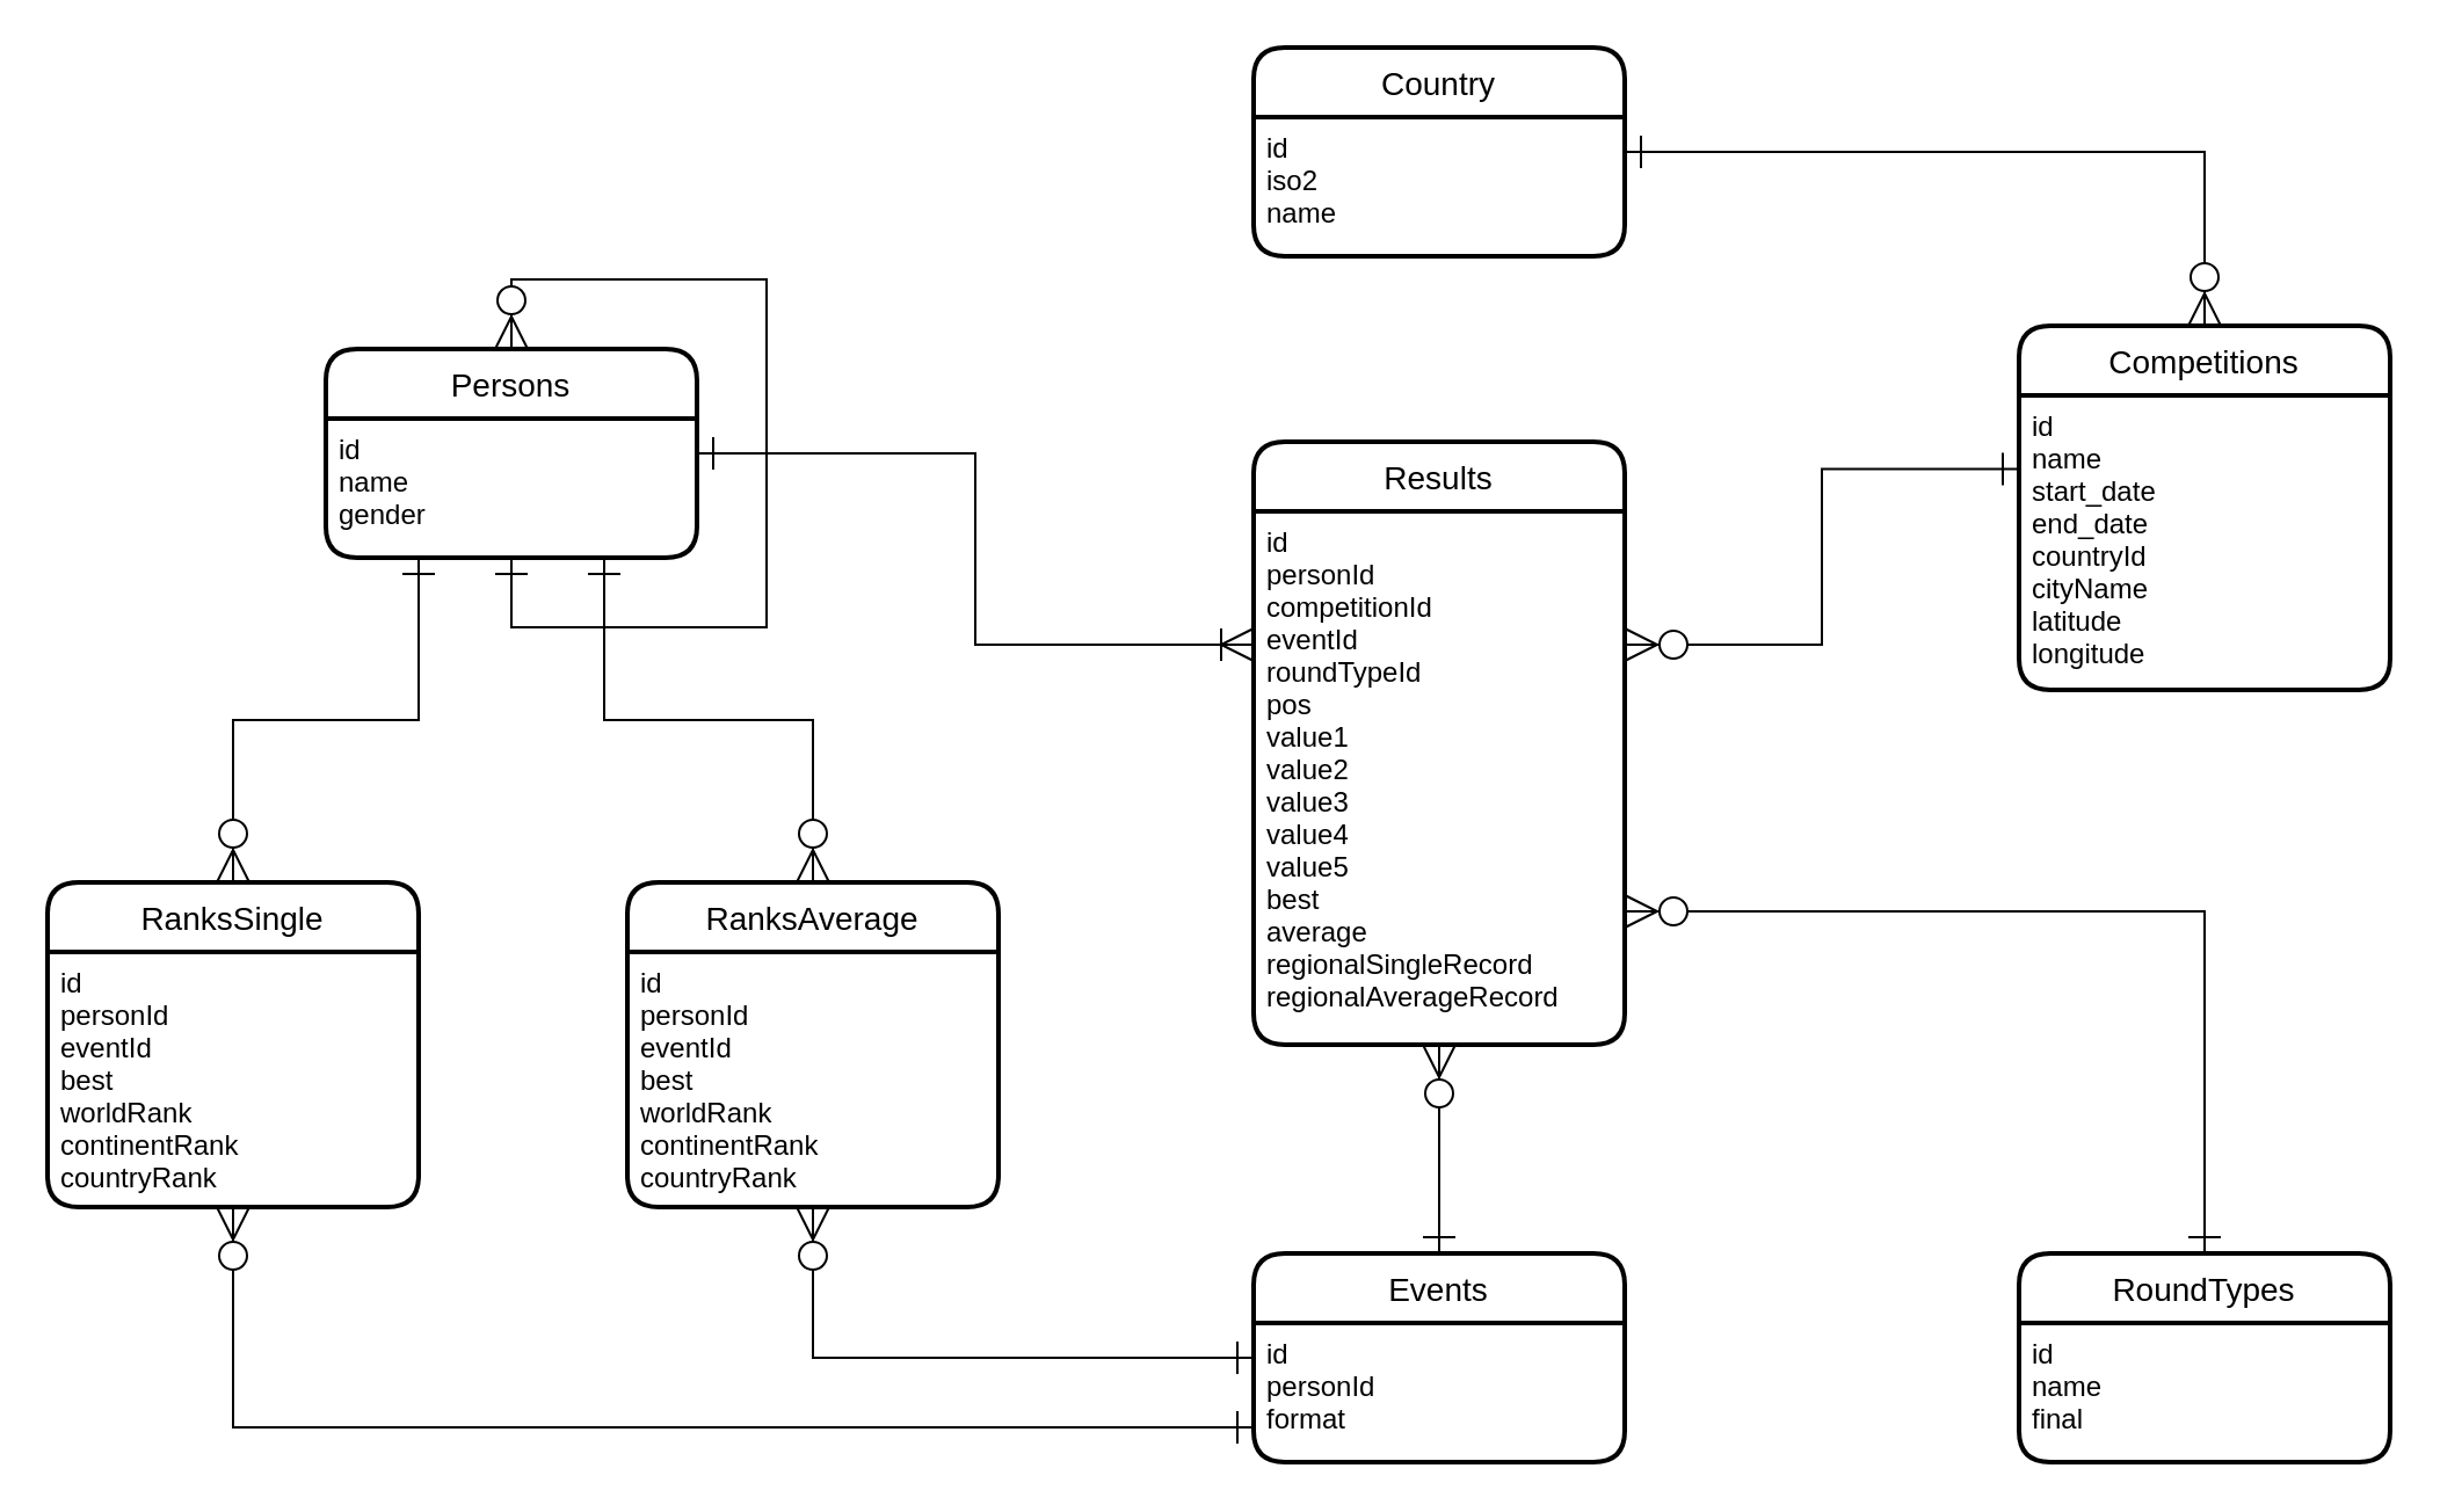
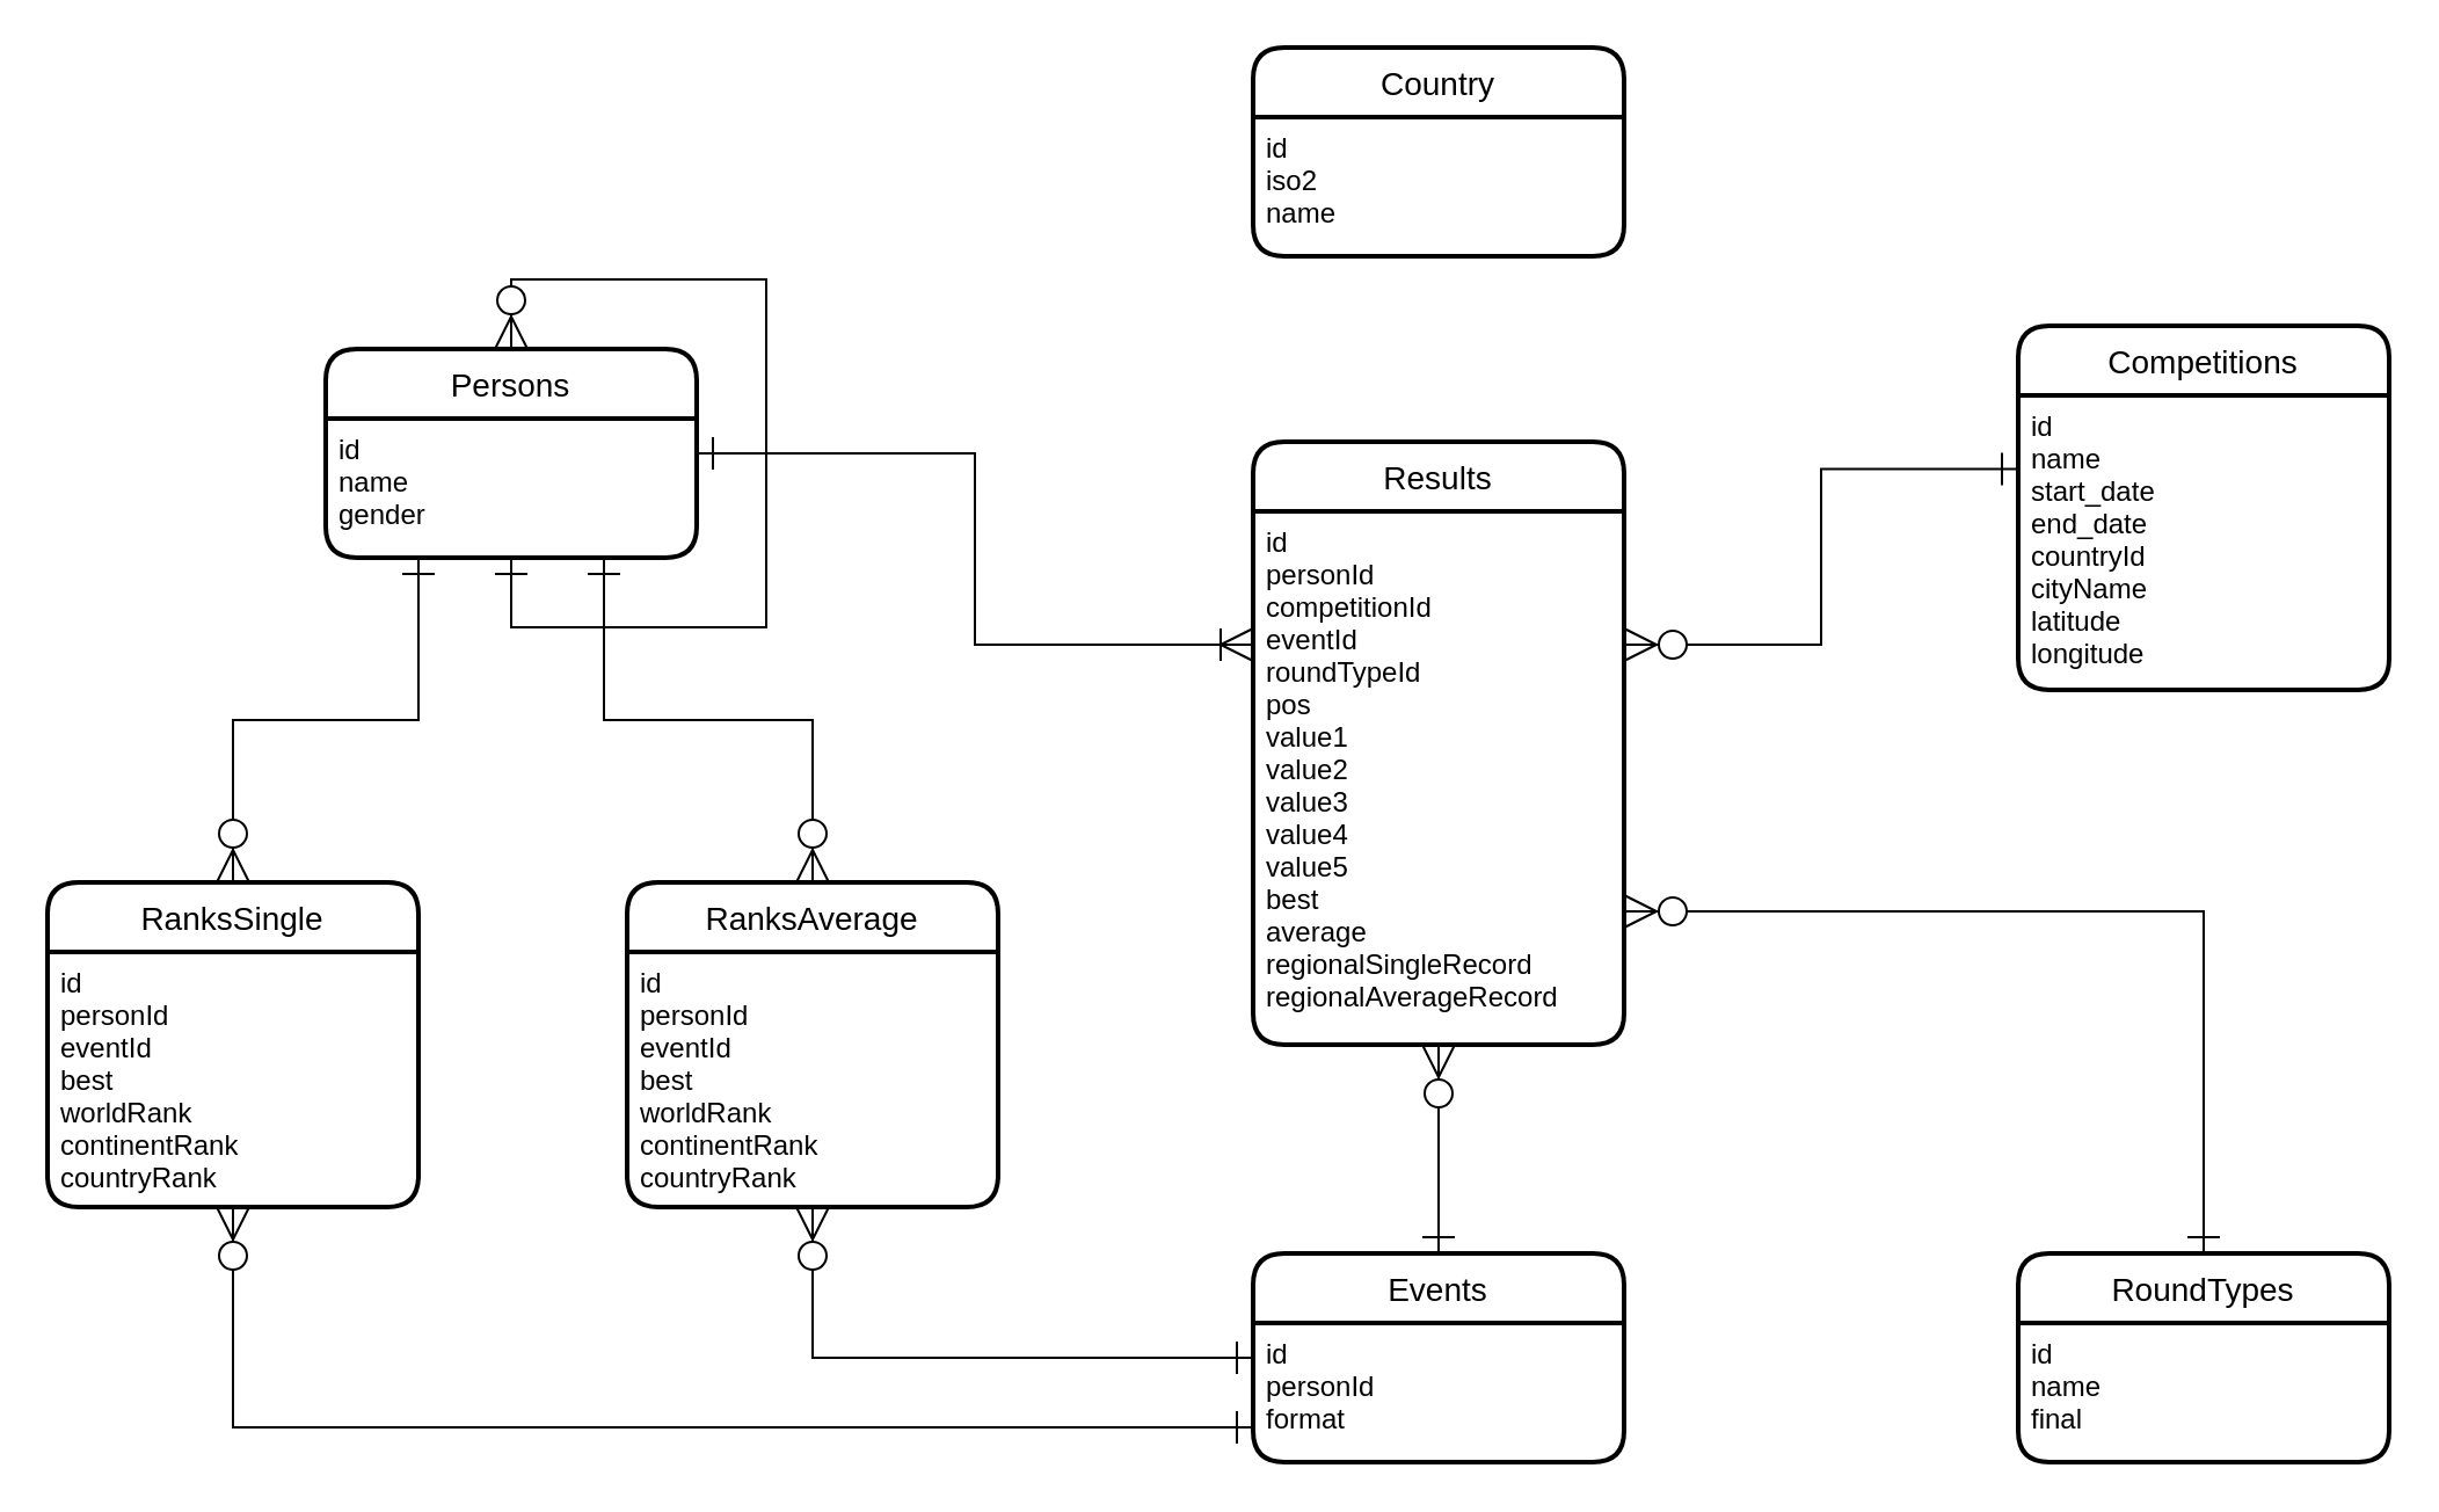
  <mxCell id="0" />
  <mxCell id="1" parent="0" />
  <mxCell id="2" style="edgeStyle=orthogonalEdgeStyle;rounded=0;orthogonalLoop=1;jettySize=auto;html=1;exitX=0.5;exitY=0;exitDx=0;exitDy=0;startArrow=ERzeroToMany;startFill=1;endArrow=ERone;endFill=0;endSize=12;startSize=12;" edge="1" parent="1" source="11" target="12"><mxGeometry relative="1" as="geometry" /></mxCell>
- <mxCell id="3" style="edgeStyle=orthogonalEdgeStyle;rounded=0;orthogonalLoop=1;jettySize=auto;html=1;exitX=0.5;exitY=0;exitDx=0;exitDy=0;entryX=1;entryY=0.25;entryDx=0;entryDy=0;startArrow=ERzeroToMany;startFill=1;startSize=12;endArrow=ERone;endFill=0;endSize=12;" edge="1" parent="1" source="15" target="14"><mxGeometry relative="1" as="geometry" /></mxCell>
  <mxCell id="4" style="edgeStyle=orthogonalEdgeStyle;rounded=0;orthogonalLoop=1;jettySize=auto;html=1;exitX=0;exitY=0.25;exitDx=0;exitDy=0;entryX=1;entryY=0.25;entryDx=0;entryDy=0;startArrow=ERoneToMany;startFill=0;startSize=12;endArrow=ERone;endFill=0;endSize=12;" edge="1" parent="1" source="18" target="12"><mxGeometry relative="1" as="geometry" /></mxCell>
  <mxCell id="5" style="edgeStyle=orthogonalEdgeStyle;rounded=0;orthogonalLoop=1;jettySize=auto;html=1;exitX=1;exitY=0.25;exitDx=0;exitDy=0;entryX=0;entryY=0.25;entryDx=0;entryDy=0;startArrow=ERzeroToMany;startFill=1;startSize=12;endArrow=ERone;endFill=0;endSize=12;" edge="1" parent="1" source="18" target="16"><mxGeometry relative="1" as="geometry" /></mxCell>
  <mxCell id="6" style="edgeStyle=orthogonalEdgeStyle;rounded=0;orthogonalLoop=1;jettySize=auto;html=1;exitX=0.5;exitY=1;exitDx=0;exitDy=0;entryX=0.5;entryY=0;entryDx=0;entryDy=0;startArrow=ERzeroToMany;startFill=1;startSize=12;endArrow=ERone;endFill=0;endSize=12;" edge="1" parent="1" source="18" target="19"><mxGeometry relative="1" as="geometry" /></mxCell>
  <mxCell id="7" style="edgeStyle=orthogonalEdgeStyle;rounded=0;orthogonalLoop=1;jettySize=auto;html=1;exitX=0.5;exitY=0;exitDx=0;exitDy=0;entryX=0.25;entryY=1;entryDx=0;entryDy=0;startArrow=ERzeroToMany;startFill=1;startSize=12;endArrow=ERone;endFill=0;endSize=12;" edge="1" parent="1" source="21" target="12"><mxGeometry relative="1" as="geometry" /></mxCell>
  <mxCell id="8" style="edgeStyle=orthogonalEdgeStyle;rounded=0;orthogonalLoop=1;jettySize=auto;html=1;exitX=0.5;exitY=0;exitDx=0;exitDy=0;entryX=0.75;entryY=1;entryDx=0;entryDy=0;startArrow=ERzeroToMany;startFill=1;startSize=12;endArrow=ERone;endFill=0;endSize=12;" edge="1" parent="1" source="23" target="12"><mxGeometry relative="1" as="geometry" /></mxCell>
  <mxCell id="9" style="edgeStyle=orthogonalEdgeStyle;rounded=0;orthogonalLoop=1;jettySize=auto;html=1;exitX=0.5;exitY=1;exitDx=0;exitDy=0;entryX=0;entryY=0.75;entryDx=0;entryDy=0;startArrow=ERzeroToMany;startFill=1;startSize=12;endArrow=ERone;endFill=0;endSize=12;" edge="1" parent="1" source="22" target="20"><mxGeometry relative="1" as="geometry" /></mxCell>
  <mxCell id="10" style="edgeStyle=orthogonalEdgeStyle;rounded=0;orthogonalLoop=1;jettySize=auto;html=1;exitX=0.5;exitY=1;exitDx=0;exitDy=0;entryX=0;entryY=0.25;entryDx=0;entryDy=0;startArrow=ERzeroToMany;startFill=1;startSize=12;endArrow=ERone;endFill=0;endSize=12;" edge="1" parent="1" source="24" target="20"><mxGeometry relative="1" as="geometry" /></mxCell>
  <mxCell id="11" value="Persons" style="swimlane;childLayout=stackLayout;horizontal=1;startSize=30;horizontalStack=0;rounded=1;fontSize=14;fontStyle=0;strokeWidth=2;resizeParent=0;resizeLast=1;shadow=0;dashed=0;align=center;" vertex="1" parent="1"><mxGeometry x="140" y="150" width="160" height="90" as="geometry" /></mxCell>
  <mxCell id="12" value="id&#10;name&#10;gender" style="align=left;strokeColor=none;fillColor=none;spacingLeft=4;fontSize=12;verticalAlign=top;resizable=0;rotatable=0;part=1;" vertex="1" parent="11"><mxGeometry y="30" width="160" height="60" as="geometry" /></mxCell>
  <mxCell id="13" value="Country" style="swimlane;childLayout=stackLayout;horizontal=1;startSize=30;horizontalStack=0;rounded=1;fontSize=14;fontStyle=0;strokeWidth=2;resizeParent=0;resizeLast=1;shadow=0;dashed=0;align=center;" vertex="1" parent="1"><mxGeometry x="540" y="20" width="160" height="90" as="geometry" /></mxCell>
  <mxCell id="14" value="id&#10;iso2&#10;name" style="align=left;strokeColor=none;fillColor=none;spacingLeft=4;fontSize=12;verticalAlign=top;resizable=0;rotatable=0;part=1;" vertex="1" parent="13"><mxGeometry y="30" width="160" height="60" as="geometry" /></mxCell>
  <mxCell id="15" value="Competitions" style="swimlane;childLayout=stackLayout;horizontal=1;startSize=30;horizontalStack=0;rounded=1;fontSize=14;fontStyle=0;strokeWidth=2;resizeParent=0;resizeLast=1;shadow=0;dashed=0;align=center;" vertex="1" parent="1"><mxGeometry x="870" y="140" width="160" height="157" as="geometry" /></mxCell>
  <mxCell id="16" value="id&#10;name&#10;start_date&#10;end_date&#10;countryId&#10;cityName&#10;latitude&#10;longitude" style="align=left;strokeColor=none;fillColor=none;spacingLeft=4;fontSize=12;verticalAlign=top;resizable=0;rotatable=0;part=1;" vertex="1" parent="15"><mxGeometry y="30" width="160" height="127" as="geometry" /></mxCell>
  <mxCell id="17" value="Results" style="swimlane;childLayout=stackLayout;horizontal=1;startSize=30;horizontalStack=0;rounded=1;fontSize=14;fontStyle=0;strokeWidth=2;resizeParent=0;resizeLast=1;shadow=0;dashed=0;align=center;" vertex="1" parent="1"><mxGeometry x="540" y="190" width="160" height="260" as="geometry" /></mxCell>
  <mxCell id="18" value="id&#10;personId&#10;competitionId&#10;eventId&#10;roundTypeId&#10;pos&#10;value1&#10;value2&#10;value3&#10;value4&#10;value5&#10;best&#10;average&#10;regionalSingleRecord&#10;regionalAverageRecord" style="align=left;strokeColor=none;fillColor=none;spacingLeft=4;fontSize=12;verticalAlign=top;resizable=0;rotatable=0;part=1;" vertex="1" parent="17"><mxGeometry y="30" width="160" height="230" as="geometry" /></mxCell>
  <mxCell id="19" value="Events" style="swimlane;childLayout=stackLayout;horizontal=1;startSize=30;horizontalStack=0;rounded=1;fontSize=14;fontStyle=0;strokeWidth=2;resizeParent=0;resizeLast=1;shadow=0;dashed=0;align=center;" vertex="1" parent="1"><mxGeometry x="540" y="540" width="160" height="90" as="geometry" /></mxCell>
  <mxCell id="20" value="id&#10;personId&#10;format" style="align=left;strokeColor=none;fillColor=none;spacingLeft=4;fontSize=12;verticalAlign=top;resizable=0;rotatable=0;part=1;" vertex="1" parent="19"><mxGeometry y="30" width="160" height="60" as="geometry" /></mxCell>
  <mxCell id="21" value="RanksSingle" style="swimlane;childLayout=stackLayout;horizontal=1;startSize=30;horizontalStack=0;rounded=1;fontSize=14;fontStyle=0;strokeWidth=2;resizeParent=0;resizeLast=1;shadow=0;dashed=0;align=center;" vertex="1" parent="1"><mxGeometry x="20" y="380" width="160" height="140" as="geometry" /></mxCell>
  <mxCell id="22" value="id&#10;personId&#10;eventId&#10;best&#10;worldRank&#10;continentRank&#10;countryRank" style="align=left;strokeColor=none;fillColor=none;spacingLeft=4;fontSize=12;verticalAlign=top;resizable=0;rotatable=0;part=1;" vertex="1" parent="21"><mxGeometry y="30" width="160" height="110" as="geometry" /></mxCell>
  <mxCell id="23" value="RanksAverage" style="swimlane;childLayout=stackLayout;horizontal=1;startSize=30;horizontalStack=0;rounded=1;fontSize=14;fontStyle=0;strokeWidth=2;resizeParent=0;resizeLast=1;shadow=0;dashed=0;align=center;" vertex="1" parent="1"><mxGeometry x="270" y="380" width="160" height="140" as="geometry" /></mxCell>
  <mxCell id="24" value="id&#10;personId&#10;eventId&#10;best&#10;worldRank&#10;continentRank&#10;countryRank" style="align=left;strokeColor=none;fillColor=none;spacingLeft=4;fontSize=12;verticalAlign=top;resizable=0;rotatable=0;part=1;" vertex="1" parent="23"><mxGeometry y="30" width="160" height="110" as="geometry" /></mxCell>
  <mxCell id="25" style="edgeStyle=orthogonalEdgeStyle;rounded=0;orthogonalLoop=1;jettySize=auto;html=1;exitX=1;exitY=0.75;exitDx=0;exitDy=0;startArrow=ERzeroToMany;startFill=1;startSize=12;endArrow=ERone;endFill=0;endSize=12;" edge="1" parent="1" source="18" target="26"><mxGeometry relative="1" as="geometry" /></mxCell>
  <mxCell id="26" value="RoundTypes" style="swimlane;childLayout=stackLayout;horizontal=1;startSize=30;horizontalStack=0;rounded=1;fontSize=14;fontStyle=0;strokeWidth=2;resizeParent=0;resizeLast=1;shadow=0;dashed=0;align=center;" vertex="1" parent="1"><mxGeometry x="870" y="540" width="160" height="90" as="geometry" /></mxCell>
  <mxCell id="27" value="id&#10;name&#10;final" style="align=left;strokeColor=none;fillColor=none;spacingLeft=4;fontSize=12;verticalAlign=top;resizable=0;rotatable=0;part=1;" vertex="1" parent="26"><mxGeometry y="30" width="160" height="60" as="geometry" /></mxCell>
